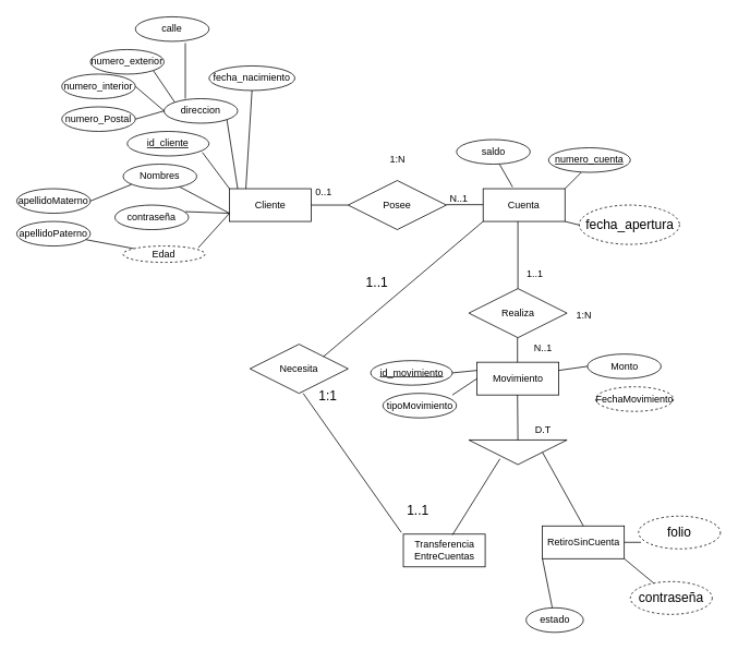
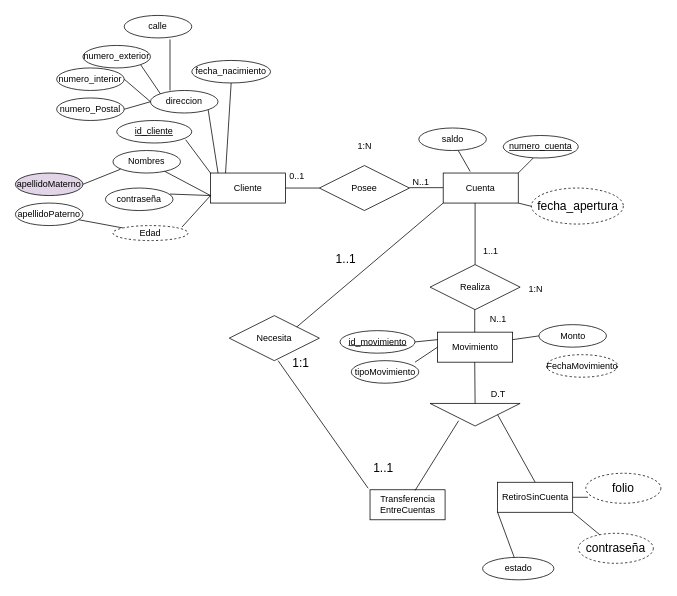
  <mxCell id="0" />
  <mxCell id="1" parent="0" />
  <mxCell id="2" value="Cliente" style="whiteSpace=wrap;html=1;align=center;" parent="1" vertex="1"><mxGeometry x="280" y="230" width="100" height="40" as="geometry" /></mxCell>
  <mxCell id="3" value="Movimiento" style="whiteSpace=wrap;html=1;align=center;" parent="1" vertex="1"><mxGeometry x="582.5" y="442" width="100" height="40" as="geometry" /></mxCell>
  <mxCell id="4" value="Cuenta" style="whiteSpace=wrap;html=1;align=center;" parent="1" vertex="1"><mxGeometry x="590" y="230" width="100" height="40" as="geometry" /></mxCell>
  <mxCell id="5" value="Posee" style="shape=rhombus;perimeter=rhombusPerimeter;whiteSpace=wrap;html=1;align=center;" parent="1" vertex="1"><mxGeometry x="425" y="220" width="120" height="60" as="geometry" /></mxCell>
  <mxCell id="6" value="" style="triangle;whiteSpace=wrap;html=1;rotation=90;" parent="1" vertex="1"><mxGeometry x="617.5" y="492" width="30" height="120" as="geometry" /></mxCell>
  <mxCell id="7" value="Nombres" style="ellipse;whiteSpace=wrap;html=1;align=center;" parent="1" vertex="1"><mxGeometry x="150" y="200" width="90" height="30" as="geometry" /></mxCell>
  <mxCell id="8" value="direccion" style="ellipse;whiteSpace=wrap;html=1;align=center;" parent="1" vertex="1"><mxGeometry x="200" y="120" width="90" height="30" as="geometry" /></mxCell>
  <mxCell id="9" value="fecha_nacimiento" style="ellipse;whiteSpace=wrap;html=1;align=center;" parent="1" vertex="1"><mxGeometry x="255" y="80" width="105" height="30" as="geometry" /></mxCell>
  <mxCell id="10" value="" style="endArrow=none;html=1;rounded=0;exitX=1.022;exitY=0.733;exitDx=0;exitDy=0;exitPerimeter=0;entryX=0;entryY=0.75;entryDx=0;entryDy=0;" parent="1" target="2" edge="1"><mxGeometry relative="1" as="geometry"><mxPoint x="241.98" y="301.99" as="sourcePoint" /><mxPoint x="260" y="310" as="targetPoint" /></mxGeometry></mxCell>
  <mxCell id="11" value="" style="endArrow=none;html=1;rounded=0;entryX=0;entryY=0.75;entryDx=0;entryDy=0;" parent="1" source="7" target="2" edge="1"><mxGeometry relative="1" as="geometry"><mxPoint x="252" y="272" as="sourcePoint" /><mxPoint x="290" y="270" as="targetPoint" /></mxGeometry></mxCell>
  <mxCell id="12" value="" style="endArrow=none;html=1;rounded=0;entryX=0;entryY=0;entryDx=0;entryDy=0;exitX=1;exitY=1;exitDx=0;exitDy=0;" parent="1" target="2" edge="1"><mxGeometry relative="1" as="geometry"><mxPoint x="246.82" y="185.607" as="sourcePoint" /><mxPoint x="290" y="270" as="targetPoint" /></mxGeometry></mxCell>
  <mxCell id="13" value="" style="endArrow=none;html=1;rounded=0;exitX=1;exitY=1;exitDx=0;exitDy=0;" parent="1" source="8" edge="1"><mxGeometry relative="1" as="geometry"><mxPoint x="257" y="196" as="sourcePoint" /><mxPoint x="290" y="230" as="targetPoint" /></mxGeometry></mxCell>
  <mxCell id="14" value="" style="endArrow=none;html=1;rounded=0;exitX=0.5;exitY=1;exitDx=0;exitDy=0;" parent="1" source="9" edge="1"><mxGeometry relative="1" as="geometry"><mxPoint x="287" y="156" as="sourcePoint" /><mxPoint x="300" y="230" as="targetPoint" /></mxGeometry></mxCell>
  <mxCell id="15" value="id_cliente" style="ellipse;whiteSpace=wrap;html=1;align=center;fontStyle=4;" parent="1" vertex="1"><mxGeometry x="155" y="160" width="100" height="30" as="geometry" /></mxCell>
  <mxCell id="16" value="Transferencia&lt;br&gt;EntreCuentas" style="whiteSpace=wrap;html=1;align=center;" parent="1" vertex="1"><mxGeometry x="492.5" y="652" width="100" height="40" as="geometry" /></mxCell>
  <mxCell id="17" value="RetiroSinCuenta" style="whiteSpace=wrap;html=1;align=center;" parent="1" vertex="1"><mxGeometry x="662.5" y="642" width="100" height="40" as="geometry" /></mxCell>
  <mxCell id="18" value="numero_Postal" style="ellipse;whiteSpace=wrap;html=1;align=center;" parent="1" vertex="1"><mxGeometry x="75" y="130" width="90" height="30" as="geometry" /></mxCell>
  <mxCell id="19" value="numero_exterior" style="ellipse;whiteSpace=wrap;html=1;align=center;" parent="1" vertex="1"><mxGeometry x="110" y="60" width="90" height="30" as="geometry" /></mxCell>
  <mxCell id="20" value="calle" style="ellipse;whiteSpace=wrap;html=1;align=center;" parent="1" vertex="1"><mxGeometry x="165" y="20" width="90" height="30" as="geometry" /></mxCell>
  <mxCell id="21" value="numero_interior" style="ellipse;whiteSpace=wrap;html=1;align=center;" parent="1" vertex="1"><mxGeometry x="75" y="90" width="90" height="30" as="geometry" /></mxCell>
  <mxCell id="22" value="" style="endArrow=none;html=1;rounded=0;entryX=0;entryY=0.5;entryDx=0;entryDy=0;exitX=1;exitY=0.5;exitDx=0;exitDy=0;" parent="1" source="18" target="8" edge="1"><mxGeometry relative="1" as="geometry"><mxPoint x="256.82" y="195.607" as="sourcePoint" /><mxPoint x="290" y="240" as="targetPoint" /></mxGeometry></mxCell>
  <mxCell id="23" value="" style="endArrow=none;html=1;rounded=0;entryX=0;entryY=0.5;entryDx=0;entryDy=0;exitX=1;exitY=0.5;exitDx=0;exitDy=0;" parent="1" source="21" target="8" edge="1"><mxGeometry relative="1" as="geometry"><mxPoint x="175" y="155" as="sourcePoint" /><mxPoint x="210" y="145" as="targetPoint" /></mxGeometry></mxCell>
  <mxCell id="24" value="" style="endArrow=none;html=1;rounded=0;entryX=0;entryY=0;entryDx=0;entryDy=0;exitX=1;exitY=1;exitDx=0;exitDy=0;" parent="1" source="19" target="8" edge="1"><mxGeometry relative="1" as="geometry"><mxPoint x="175" y="115" as="sourcePoint" /><mxPoint x="210" y="145" as="targetPoint" /></mxGeometry></mxCell>
  <mxCell id="25" value="" style="endArrow=none;html=1;rounded=0;exitX=0.678;exitY=1.067;exitDx=0;exitDy=0;exitPerimeter=0;" parent="1" source="20" edge="1"><mxGeometry relative="1" as="geometry"><mxPoint x="197" y="96" as="sourcePoint" /><mxPoint x="226" y="120" as="targetPoint" /></mxGeometry></mxCell>
- <mxCell id="26" value="apellidoMaterno" style="ellipse;whiteSpace=wrap;html=1;align=center;" parent="1" vertex="1"><mxGeometry x="20" y="230" width="90" height="30" as="geometry" /></mxCell>
+ <mxCell id="26" value="apellidoMaterno" style="ellipse;whiteSpace=wrap;html=1;align=center;fillColor=#e1d5e7;" parent="1" vertex="1"><mxGeometry x="20" y="230" width="90" height="30" as="geometry" /></mxCell>
  <mxCell id="27" value="apellidoPaterno" style="ellipse;whiteSpace=wrap;html=1;align=center;" parent="1" vertex="1"><mxGeometry x="20" y="270" width="90" height="30" as="geometry" /></mxCell>
  <mxCell id="28" value="" style="endArrow=none;html=1;rounded=0;entryX=0;entryY=0.5;entryDx=0;entryDy=0;exitX=1;exitY=0.5;exitDx=0;exitDy=0;" parent="1" source="26" edge="1"><mxGeometry relative="1" as="geometry"><mxPoint x="117" y="232" as="sourcePoint" /><mxPoint x="160" y="225" as="targetPoint" /></mxGeometry></mxCell>
  <mxCell id="29" value="" style="endArrow=none;html=1;rounded=0;" parent="1" source="27" target="30" edge="1"><mxGeometry relative="1" as="geometry"><mxPoint x="120" y="255" as="sourcePoint" /><mxPoint x="170" y="235" as="targetPoint" /></mxGeometry></mxCell>
  <mxCell id="30" value="Edad" style="ellipse;whiteSpace=wrap;html=1;align=center;dashed=1;" parent="1" vertex="1"><mxGeometry x="150" y="300" width="100" height="20" as="geometry" /></mxCell>
  <mxCell id="31" value="Realiza" style="shape=rhombus;perimeter=rhombusPerimeter;whiteSpace=wrap;html=1;align=center;" parent="1" vertex="1"><mxGeometry x="572.5" y="352" width="120" height="60" as="geometry" /></mxCell>
  <mxCell id="32" value="" style="endArrow=none;html=1;rounded=0;exitX=0;exitY=0.5;exitDx=0;exitDy=0;" parent="1" source="5" edge="1"><mxGeometry relative="1" as="geometry"><mxPoint x="318" y="120" as="sourcePoint" /><mxPoint x="380" y="250" as="targetPoint" /></mxGeometry></mxCell>
  <mxCell id="33" value="" style="endArrow=none;html=1;rounded=0;exitX=0;exitY=0.5;exitDx=0;exitDy=0;" parent="1" edge="1"><mxGeometry relative="1" as="geometry"><mxPoint x="590" y="249.5" as="sourcePoint" /><mxPoint x="545" y="249.5" as="targetPoint" /></mxGeometry></mxCell>
  <mxCell id="34" value="" style="endArrow=none;html=1;rounded=0;exitX=0.5;exitY=0;exitDx=0;exitDy=0;entryX=0.425;entryY=1;entryDx=0;entryDy=0;entryPerimeter=0;" parent="1" source="31" target="4" edge="1"><mxGeometry relative="1" as="geometry"><mxPoint x="435" y="260" as="sourcePoint" /><mxPoint x="390" y="260" as="targetPoint" /></mxGeometry></mxCell>
  <mxCell id="35" value="" style="endArrow=none;html=1;rounded=0;exitX=0.5;exitY=0;exitDx=0;exitDy=0;entryX=0.5;entryY=1;entryDx=0;entryDy=0;" parent="1" edge="1"><mxGeometry relative="1" as="geometry"><mxPoint x="632" y="442" as="sourcePoint" /><mxPoint x="632" y="412" as="targetPoint" /></mxGeometry></mxCell>
  <mxCell id="36" value="" style="endArrow=none;html=1;rounded=0;exitX=0;exitY=0.5;exitDx=0;exitDy=0;entryX=0.5;entryY=1;entryDx=0;entryDy=0;" parent="1" source="6" edge="1"><mxGeometry relative="1" as="geometry"><mxPoint x="632" y="512" as="sourcePoint" /><mxPoint x="632" y="482" as="targetPoint" /></mxGeometry></mxCell>
  <mxCell id="37" value="" style="endArrow=none;html=1;rounded=0;exitX=0.6;exitY=0.025;exitDx=0;exitDy=0;entryX=0.767;entryY=0.683;entryDx=0;entryDy=0;exitPerimeter=0;entryPerimeter=0;" parent="1" source="16" target="6" edge="1"><mxGeometry relative="1" as="geometry"><mxPoint x="642.5" y="547" as="sourcePoint" /><mxPoint x="642" y="492" as="targetPoint" /></mxGeometry></mxCell>
  <mxCell id="38" value="" style="endArrow=none;html=1;rounded=0;exitX=0.5;exitY=0;exitDx=0;exitDy=0;entryX=0.5;entryY=0;entryDx=0;entryDy=0;" parent="1" source="17" target="6" edge="1"><mxGeometry relative="1" as="geometry"><mxPoint x="562.5" y="663" as="sourcePoint" /><mxPoint x="620.5" y="570" as="targetPoint" /></mxGeometry></mxCell>
  <mxCell id="39" value="D.T" style="text;html=1;align=center;verticalAlign=middle;resizable=0;points=[];autosize=1;strokeColor=none;fillColor=none;" parent="1" vertex="1"><mxGeometry x="642.5" y="510" width="40" height="30" as="geometry" /></mxCell>
  <mxCell id="40" value="1:N" style="text;html=1;align=center;verticalAlign=middle;resizable=0;points=[];autosize=1;strokeColor=none;fillColor=none;" parent="1" vertex="1"><mxGeometry x="692.5" y="370" width="40" height="30" as="geometry" /></mxCell>
  <mxCell id="41" value="1..1" style="text;html=1;align=center;verticalAlign=middle;resizable=0;points=[];autosize=1;strokeColor=none;fillColor=none;" parent="1" vertex="1"><mxGeometry x="632.5" y="320" width="40" height="30" as="geometry" /></mxCell>
  <mxCell id="42" value="N..1" style="text;html=1;align=center;verticalAlign=middle;resizable=0;points=[];autosize=1;strokeColor=none;fillColor=none;" parent="1" vertex="1"><mxGeometry x="637.5" y="410" width="50" height="30" as="geometry" /></mxCell>
  <mxCell id="43" value="1:N" style="text;html=1;align=center;verticalAlign=middle;resizable=0;points=[];autosize=1;strokeColor=none;fillColor=none;" parent="1" vertex="1"><mxGeometry x="465" y="180" width="40" height="30" as="geometry" /></mxCell>
  <mxCell id="44" value="0..1" style="text;html=1;align=center;verticalAlign=middle;resizable=0;points=[];autosize=1;strokeColor=none;fillColor=none;" parent="1" vertex="1"><mxGeometry x="375" y="220" width="40" height="30" as="geometry" /></mxCell>
  <mxCell id="45" value="N..1" style="text;html=1;align=center;verticalAlign=middle;resizable=0;points=[];autosize=1;strokeColor=none;fillColor=none;" parent="1" vertex="1"><mxGeometry x="535" y="228" width="50" height="30" as="geometry" /></mxCell>
  <mxCell id="46" value="id_movimiento" style="ellipse;whiteSpace=wrap;html=1;align=center;fontStyle=4;" parent="1" vertex="1"><mxGeometry x="452.5" y="440" width="100" height="30" as="geometry" /></mxCell>
  <mxCell id="47" value="tipoMovimiento" style="ellipse;whiteSpace=wrap;html=1;align=center;" parent="1" vertex="1"><mxGeometry x="467.5" y="480" width="90" height="30" as="geometry" /></mxCell>
  <mxCell id="48" value="Monto" style="ellipse;whiteSpace=wrap;html=1;align=center;" parent="1" vertex="1"><mxGeometry x="717.5" y="432" width="90" height="30" as="geometry" /></mxCell>
  <mxCell id="49" value="FechaMovimiento" style="ellipse;whiteSpace=wrap;html=1;align=center;dashed=1;" parent="1" vertex="1"><mxGeometry x="727.5" y="472" width="95" height="30" as="geometry" /></mxCell>
  <mxCell id="50" value="" style="endArrow=none;html=1;rounded=0;exitX=1;exitY=0.5;exitDx=0;exitDy=0;entryX=0;entryY=0.25;entryDx=0;entryDy=0;" parent="1" source="46" target="3" edge="1"><mxGeometry relative="1" as="geometry"><mxPoint x="554.48" y="363.99" as="sourcePoint" /><mxPoint x="592.5" y="322" as="targetPoint" /></mxGeometry></mxCell>
  <mxCell id="51" value="" style="endArrow=none;html=1;rounded=0;exitX=0.944;exitY=0.067;exitDx=0;exitDy=0;entryX=0;entryY=0.5;entryDx=0;entryDy=0;exitPerimeter=0;" parent="1" source="47" target="3" edge="1"><mxGeometry relative="1" as="geometry"><mxPoint x="562.5" y="465" as="sourcePoint" /><mxPoint x="592.5" y="462" as="targetPoint" /></mxGeometry></mxCell>
  <mxCell id="52" value="" style="endArrow=none;html=1;rounded=0;exitX=0;exitY=0.5;exitDx=0;exitDy=0;entryX=1;entryY=0.25;entryDx=0;entryDy=0;" parent="1" source="48" target="3" edge="1"><mxGeometry relative="1" as="geometry"><mxPoint x="737.5" y="497" as="sourcePoint" /><mxPoint x="692.5" y="482" as="targetPoint" /></mxGeometry></mxCell>
  <mxCell id="53" value="" style="endArrow=none;html=1;rounded=0;" parent="1" edge="1"><mxGeometry relative="1" as="geometry"><mxPoint x="370" y="480" as="sourcePoint" /><mxPoint x="490" y="650" as="targetPoint" /></mxGeometry></mxCell>
  <mxCell id="54" value="" style="endArrow=none;html=1;rounded=0;entryX=1;entryY=1;entryDx=0;entryDy=0;" parent="1" source="69" target="17" edge="1"><mxGeometry relative="1" as="geometry"><mxPoint x="787.5" y="687" as="sourcePoint" /><mxPoint x="577.5" y="702" as="targetPoint" /></mxGeometry></mxCell>
  <mxCell id="55" value="numero_cuenta" style="ellipse;whiteSpace=wrap;html=1;align=center;fontStyle=4;" parent="1" vertex="1"><mxGeometry x="670" y="180" width="100" height="30" as="geometry" /></mxCell>
  <mxCell id="56" value="saldo" style="ellipse;whiteSpace=wrap;html=1;align=center;" parent="1" vertex="1"><mxGeometry x="557.5" y="170" width="90" height="30" as="geometry" /></mxCell>
  <mxCell id="57" value="" style="endArrow=none;html=1;rounded=0;entryX=0.36;entryY=-0.05;entryDx=0;entryDy=0;entryPerimeter=0;" parent="1" target="4" edge="1"><mxGeometry relative="1" as="geometry"><mxPoint x="610" y="200" as="sourcePoint" /><mxPoint x="370" y="510" as="targetPoint" /></mxGeometry></mxCell>
  <mxCell id="58" value="" style="endArrow=none;html=1;rounded=0;exitX=0;exitY=0.5;exitDx=0;exitDy=0;entryX=1;entryY=1;entryDx=0;entryDy=0;" parent="1" target="4" edge="1"><mxGeometry relative="1" as="geometry"><mxPoint x="710" y="275" as="sourcePoint" /><mxPoint x="668" y="287" as="targetPoint" /></mxGeometry></mxCell>
  <mxCell id="59" value="" style="endArrow=none;html=1;rounded=0;exitX=0.4;exitY=1;exitDx=0;exitDy=0;entryX=1;entryY=0;entryDx=0;entryDy=0;exitPerimeter=0;" parent="1" source="55" target="4" edge="1"><mxGeometry relative="1" as="geometry"><mxPoint x="720" y="285" as="sourcePoint" /><mxPoint x="700" y="280" as="targetPoint" /></mxGeometry></mxCell>
  <mxCell id="60" value="contraseña" style="ellipse;whiteSpace=wrap;html=1;align=center;" parent="1" vertex="1"><mxGeometry x="140" y="250" width="90" height="30" as="geometry" /></mxCell>
  <mxCell id="61" value="" style="endArrow=none;html=1;rounded=0;exitX=0.956;exitY=0.267;exitDx=0;exitDy=0;exitPerimeter=0;" parent="1" source="60" edge="1"><mxGeometry relative="1" as="geometry"><mxPoint x="229" y="238" as="sourcePoint" /><mxPoint x="280" y="260" as="targetPoint" /></mxGeometry></mxCell>
- <mxCell id="62" value="estado" style="ellipse;whiteSpace=wrap;html=1;align=center;" vertex="1" parent="1"><mxGeometry x="642.5" y="742" width="70" height="30" as="geometry" /></mxCell>
+ <mxCell id="62" value="estado" style="ellipse;whiteSpace=wrap;html=1;align=center;" vertex="1" parent="1"><mxGeometry x="642.5" y="742" width="95" height="30" as="geometry" /></mxCell>
  <mxCell id="63" value="" style="endArrow=none;html=1;rounded=0;fontSize=12;startSize=8;endSize=8;curved=1;entryX=0;entryY=1;entryDx=0;entryDy=0;" edge="1" parent="1" source="62" target="17"><mxGeometry width="50" height="50" relative="1" as="geometry"><mxPoint x="410" y="450" as="sourcePoint" /><mxPoint x="460" y="400" as="targetPoint" /></mxGeometry></mxCell>
  <mxCell id="64" value="Necesita" style="shape=rhombus;perimeter=rhombusPerimeter;whiteSpace=wrap;html=1;align=center;" vertex="1" parent="1"><mxGeometry x="305" y="420" width="120" height="60" as="geometry" /></mxCell>
  <mxCell id="65" value="1:1" style="text;html=1;align=center;verticalAlign=middle;resizable=0;points=[];autosize=1;strokeColor=none;fillColor=none;fontSize=16;" vertex="1" parent="1"><mxGeometry x="375" y="468" width="50" height="30" as="geometry" /></mxCell>
  <mxCell id="66" value="1..1" style="text;html=1;align=center;verticalAlign=middle;resizable=0;points=[];autosize=1;strokeColor=none;fillColor=none;fontSize=16;" vertex="1" parent="1"><mxGeometry x="485" y="608" width="50" height="30" as="geometry" /></mxCell>
  <mxCell id="67" value="" style="endArrow=none;html=1;rounded=0;exitX=1;exitY=0;exitDx=0;exitDy=0;entryX=0;entryY=1;entryDx=0;entryDy=0;" edge="1" parent="1" source="64" target="4"><mxGeometry relative="1" as="geometry"><mxPoint x="380" y="490" as="sourcePoint" /><mxPoint x="500" y="660" as="targetPoint" /></mxGeometry></mxCell>
  <mxCell id="68" value="1..1" style="text;html=1;align=center;verticalAlign=middle;resizable=0;points=[];autosize=1;strokeColor=none;fillColor=none;fontSize=16;" vertex="1" parent="1"><mxGeometry x="435" y="330" width="50" height="30" as="geometry" /></mxCell>
  <mxCell id="69" value="contraseña" style="ellipse;whiteSpace=wrap;html=1;align=center;dashed=1;fontSize=16;" vertex="1" parent="1"><mxGeometry x="770" y="710" width="100" height="40" as="geometry" /></mxCell>
  <mxCell id="70" value="folio" style="ellipse;whiteSpace=wrap;html=1;align=center;dashed=1;fontSize=16;" vertex="1" parent="1"><mxGeometry x="780" y="630" width="100" height="40" as="geometry" /></mxCell>
  <mxCell id="71" value="" style="endArrow=none;html=1;rounded=0;entryX=1;entryY=0.5;entryDx=0;entryDy=0;exitX=0.03;exitY=0.8;exitDx=0;exitDy=0;exitPerimeter=0;" edge="1" parent="1" source="70" target="17"><mxGeometry relative="1" as="geometry"><mxPoint x="809" y="722" as="sourcePoint" /><mxPoint x="773" y="692" as="targetPoint" /></mxGeometry></mxCell>
  <mxCell id="72" value="fecha_apertura&lt;br&gt;" style="ellipse;whiteSpace=wrap;html=1;align=center;dashed=1;fontSize=16;" vertex="1" parent="1"><mxGeometry x="707.5" y="250" width="122.5" height="48" as="geometry" /></mxCell>
